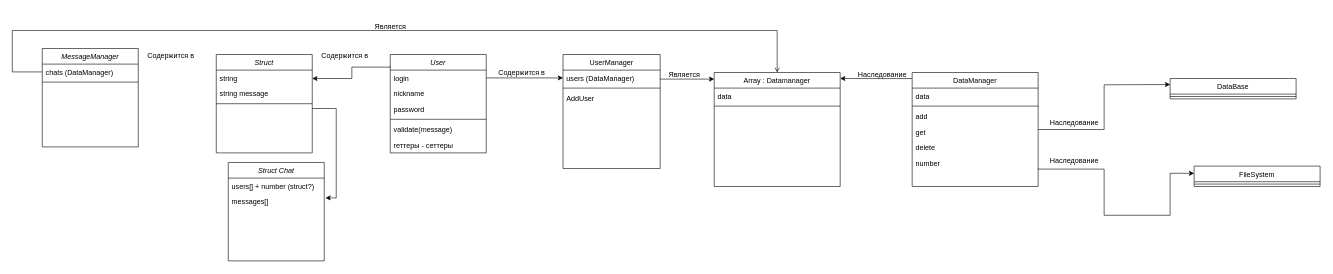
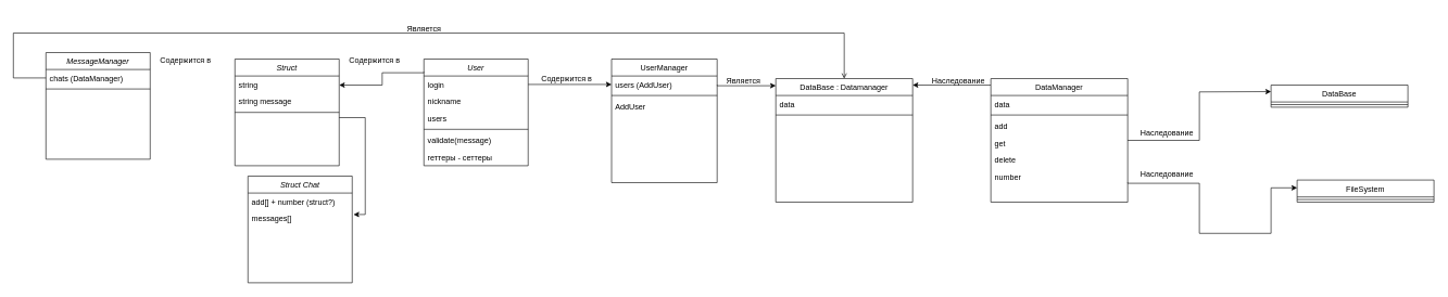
  <mxCell id="0" />
  <mxCell id="1" parent="0" />
  <mxCell id="2" value="User" style="swimlane;fontStyle=2;align=center;verticalAlign=top;childLayout=stackLayout;horizontal=1;startSize=26;horizontalStack=0;resizeParent=1;resizeLast=0;collapsible=1;marginBottom=0;rounded=0;shadow=0;strokeWidth=1;" parent="1" vertex="1"><mxGeometry x="650" y="90" width="160" height="164" as="geometry"><mxRectangle x="220" y="120" width="160" height="26" as="alternateBounds" /></mxGeometry></mxCell>
  <mxCell id="3" value="login" style="text;align=left;verticalAlign=top;spacingLeft=4;spacingRight=4;overflow=hidden;rotatable=0;points=[[0,0.5],[1,0.5]];portConstraint=eastwest;" parent="2" vertex="1"><mxGeometry y="26" width="160" height="26" as="geometry" /></mxCell>
  <mxCell id="4" value="nickname" style="text;align=left;verticalAlign=top;spacingLeft=4;spacingRight=4;overflow=hidden;rotatable=0;points=[[0,0.5],[1,0.5]];portConstraint=eastwest;rounded=0;shadow=0;html=0;" parent="2" vertex="1"><mxGeometry y="52" width="160" height="26" as="geometry" /></mxCell>
- <mxCell id="5" value="password" style="text;align=left;verticalAlign=top;spacingLeft=4;spacingRight=4;overflow=hidden;rotatable=0;points=[[0,0.5],[1,0.5]];portConstraint=eastwest;rounded=0;shadow=0;html=0;" parent="2" vertex="1"><mxGeometry y="78" width="160" height="26" as="geometry" /></mxCell>
+ <mxCell id="5" value="users" style="text;align=left;verticalAlign=top;spacingLeft=4;spacingRight=4;overflow=hidden;rotatable=0;points=[[0,0.5],[1,0.5]];portConstraint=eastwest;rounded=0;shadow=0;html=0;" parent="2" vertex="1"><mxGeometry y="78" width="160" height="26" as="geometry" /></mxCell>
  <mxCell id="6" value="" style="line;html=1;strokeWidth=1;align=left;verticalAlign=middle;spacingTop=-1;spacingLeft=3;spacingRight=3;rotatable=0;labelPosition=right;points=[];portConstraint=eastwest;" parent="2" vertex="1"><mxGeometry y="104" width="160" height="8" as="geometry" /></mxCell>
  <mxCell id="7" value="validate(message)" style="text;align=left;verticalAlign=top;spacingLeft=4;spacingRight=4;overflow=hidden;rotatable=0;points=[[0,0.5],[1,0.5]];portConstraint=eastwest;" parent="2" vertex="1"><mxGeometry y="112" width="160" height="26" as="geometry" /></mxCell>
  <mxCell id="8" value="геттеры - сеттеры" style="text;align=left;verticalAlign=top;spacingLeft=4;spacingRight=4;overflow=hidden;rotatable=0;points=[[0,0.5],[1,0.5]];portConstraint=eastwest;" parent="2" vertex="1"><mxGeometry y="138" width="160" height="26" as="geometry" /></mxCell>
  <mxCell id="9" value="UserManager" style="swimlane;fontStyle=0;align=center;verticalAlign=top;childLayout=stackLayout;horizontal=1;startSize=26;horizontalStack=0;resizeParent=1;resizeLast=0;collapsible=1;marginBottom=0;rounded=0;shadow=0;strokeWidth=1;" parent="1" vertex="1"><mxGeometry x="938" y="90" width="162" height="190" as="geometry"><mxRectangle x="508" y="120" width="160" height="26" as="alternateBounds" /></mxGeometry></mxCell>
- <mxCell id="10" value="users (DataManager)" style="text;align=left;verticalAlign=top;spacingLeft=4;spacingRight=4;overflow=hidden;rotatable=0;points=[[0,0.5],[1,0.5]];portConstraint=eastwest;rounded=0;shadow=0;html=0;" parent="9" vertex="1"><mxGeometry y="26" width="162" height="26" as="geometry" /></mxCell>
+ <mxCell id="10" value="users (AddUser)" style="text;align=left;verticalAlign=top;spacingLeft=4;spacingRight=4;overflow=hidden;rotatable=0;points=[[0,0.5],[1,0.5]];portConstraint=eastwest;rounded=0;shadow=0;html=0;" parent="9" vertex="1"><mxGeometry y="26" width="162" height="26" as="geometry" /></mxCell>
  <mxCell id="11" value="" style="line;html=1;strokeWidth=1;align=left;verticalAlign=middle;spacingTop=-1;spacingLeft=3;spacingRight=3;rotatable=0;labelPosition=right;points=[];portConstraint=eastwest;" parent="9" vertex="1"><mxGeometry y="52" width="162" height="8" as="geometry" /></mxCell>
  <mxCell id="12" value="AddUser" style="text;align=left;verticalAlign=top;spacingLeft=4;spacingRight=4;overflow=hidden;rotatable=0;points=[[0,0.5],[1,0.5]];portConstraint=eastwest;rounded=0;shadow=0;html=0;" parent="9" vertex="1"><mxGeometry y="60" width="162" height="26" as="geometry" /></mxCell>
  <mxCell id="13" value="" style="endArrow=classic;shadow=0;strokeWidth=1;rounded=0;curved=0;endFill=1;edgeStyle=elbowEdgeStyle;elbow=vertical;entryX=0;entryY=0.5;entryDx=0;entryDy=0;" parent="1" source="2" target="10" edge="1"><mxGeometry x="0.5" y="41" relative="1" as="geometry"><mxPoint x="810" y="162" as="sourcePoint" /><mxPoint x="970" y="162" as="targetPoint" /><mxPoint x="-40" y="32" as="offset" /></mxGeometry></mxCell>
  <mxCell id="14" value="" style="resizable=0;align=left;verticalAlign=bottom;labelBackgroundColor=none;fontSize=12;" parent="13" connectable="0" vertex="1"><mxGeometry x="-1" relative="1" as="geometry"><mxPoint y="4" as="offset" /></mxGeometry></mxCell>
  <mxCell id="15" value="Содержится в" style="text;html=1;resizable=0;points=[];;align=center;verticalAlign=middle;labelBackgroundColor=none;rounded=0;shadow=0;strokeWidth=1;fontSize=12;" parent="13" vertex="1" connectable="0"><mxGeometry x="0.5" y="49" relative="1" as="geometry"><mxPoint x="-38" y="40" as="offset" /></mxGeometry></mxCell>
  <mxCell id="16" value="Содержится в" style="text;html=1;resizable=0;points=[];;align=center;verticalAlign=middle;labelBackgroundColor=none;rounded=0;shadow=0;strokeWidth=1;fontSize=12;" parent="1" vertex="1" connectable="0"><mxGeometry x="570" y="90" as="geometry"><mxPoint x="3" y="2" as="offset" /></mxGeometry></mxCell>
  <mxCell id="17" style="edgeStyle=orthogonalEdgeStyle;rounded=0;orthogonalLoop=1;jettySize=auto;html=1;" parent="1" target="19" edge="1"><mxGeometry relative="1" as="geometry"><mxPoint x="550" y="130" as="targetPoint" /><mxPoint x="650" y="110" as="sourcePoint" /><Array as="points"><mxPoint x="650" y="111" /><mxPoint x="586" y="111" /><mxPoint x="586" y="130" /></Array></mxGeometry></mxCell>
  <mxCell id="18" value="Struct" style="swimlane;fontStyle=2;align=center;verticalAlign=top;childLayout=stackLayout;horizontal=1;startSize=26;horizontalStack=0;resizeParent=1;resizeLast=0;collapsible=1;marginBottom=0;rounded=0;shadow=0;strokeWidth=1;" parent="1" vertex="1"><mxGeometry x="360" y="90" width="160" height="164" as="geometry"><mxRectangle x="220" y="120" width="160" height="26" as="alternateBounds" /></mxGeometry></mxCell>
  <mxCell id="19" value="string" style="text;align=left;verticalAlign=top;spacingLeft=4;spacingRight=4;overflow=hidden;rotatable=0;points=[[0,0.5],[1,0.5]];portConstraint=eastwest;" parent="18" vertex="1"><mxGeometry y="26" width="160" height="26" as="geometry" /></mxCell>
  <mxCell id="20" value="string message" style="text;align=left;verticalAlign=top;spacingLeft=4;spacingRight=4;overflow=hidden;rotatable=0;points=[[0,0.5],[1,0.5]];portConstraint=eastwest;rounded=0;shadow=0;html=0;" parent="18" vertex="1"><mxGeometry y="52" width="160" height="26" as="geometry" /></mxCell>
  <mxCell id="21" value="" style="line;html=1;strokeWidth=1;align=left;verticalAlign=middle;spacingTop=-1;spacingLeft=3;spacingRight=3;rotatable=0;labelPosition=right;points=[];portConstraint=eastwest;" parent="18" vertex="1"><mxGeometry y="78" width="160" height="8" as="geometry" /></mxCell>
  <mxCell id="22" value="Содержится в" style="text;html=1;resizable=0;points=[];;align=center;verticalAlign=middle;labelBackgroundColor=none;rounded=0;shadow=0;strokeWidth=1;fontSize=12;" parent="1" vertex="1" connectable="0"><mxGeometry x="280" y="90" as="geometry"><mxPoint x="3" y="2" as="offset" /></mxGeometry></mxCell>
  <mxCell id="23" style="edgeStyle=orthogonalEdgeStyle;rounded=0;orthogonalLoop=1;jettySize=auto;html=1;entryX=1.013;entryY=0.269;entryDx=0;entryDy=0;entryPerimeter=0;" parent="1" edge="1" target="53"><mxGeometry relative="1" as="geometry"><mxPoint x="560" y="331" as="targetPoint" /><mxPoint x="520" y="180" as="sourcePoint" /><Array as="points"><mxPoint x="560" y="180" /><mxPoint x="560" y="329" /></Array></mxGeometry></mxCell>
  <mxCell id="24" value="MessageManager" style="swimlane;fontStyle=2;align=center;verticalAlign=top;childLayout=stackLayout;horizontal=1;startSize=26;horizontalStack=0;resizeParent=1;resizeLast=0;collapsible=1;marginBottom=0;rounded=0;shadow=0;strokeWidth=1;" parent="1" vertex="1"><mxGeometry x="70" y="80" width="160" height="164" as="geometry"><mxRectangle x="220" y="120" width="160" height="26" as="alternateBounds" /></mxGeometry></mxCell>
  <mxCell id="25" value="chats (DataManager)" style="text;align=left;verticalAlign=top;spacingLeft=4;spacingRight=4;overflow=hidden;rotatable=0;points=[[0,0.5],[1,0.5]];portConstraint=eastwest;" parent="24" vertex="1"><mxGeometry y="26" width="160" height="26" as="geometry" /></mxCell>
  <mxCell id="26" value="" style="line;html=1;strokeWidth=1;align=left;verticalAlign=middle;spacingTop=-1;spacingLeft=3;spacingRight=3;rotatable=0;labelPosition=right;points=[];portConstraint=eastwest;" parent="24" vertex="1"><mxGeometry y="52" width="160" height="8" as="geometry" /></mxCell>
  <mxCell id="27" style="edgeStyle=orthogonalEdgeStyle;rounded=0;orthogonalLoop=1;jettySize=auto;html=1;" parent="1" target="28" edge="1"><mxGeometry relative="1" as="geometry"><mxPoint x="1100" y="130" as="sourcePoint" /><Array as="points"><mxPoint x="1100" y="131" /></Array></mxGeometry></mxCell>
- <mxCell id="28" value="Array : Datamanager" style="swimlane;fontStyle=0;align=center;verticalAlign=top;childLayout=stackLayout;horizontal=1;startSize=26;horizontalStack=0;resizeParent=1;resizeLast=0;collapsible=1;marginBottom=0;rounded=0;shadow=0;strokeWidth=1;" parent="1" vertex="1"><mxGeometry x="1190" y="120" width="210" height="190" as="geometry"><mxRectangle x="508" y="120" width="160" height="26" as="alternateBounds" /></mxGeometry></mxCell>
+ <mxCell id="28" value="DataBase : Datamanager" style="swimlane;fontStyle=0;align=center;verticalAlign=top;childLayout=stackLayout;horizontal=1;startSize=26;horizontalStack=0;resizeParent=1;resizeLast=0;collapsible=1;marginBottom=0;rounded=0;shadow=0;strokeWidth=1;" parent="1" vertex="1"><mxGeometry x="1190" y="120" width="210" height="190" as="geometry"><mxRectangle x="508" y="120" width="160" height="26" as="alternateBounds" /></mxGeometry></mxCell>
  <mxCell id="29" value="data" style="text;align=left;verticalAlign=top;spacingLeft=4;spacingRight=4;overflow=hidden;rotatable=0;points=[[0,0.5],[1,0.5]];portConstraint=eastwest;rounded=0;shadow=0;html=0;" parent="28" vertex="1"><mxGeometry y="26" width="210" height="26" as="geometry" /></mxCell>
  <mxCell id="30" value="" style="line;html=1;strokeWidth=1;align=left;verticalAlign=middle;spacingTop=-1;spacingLeft=3;spacingRight=3;rotatable=0;labelPosition=right;points=[];portConstraint=eastwest;" parent="28" vertex="1"><mxGeometry y="52" width="210" height="8" as="geometry" /></mxCell>
  <mxCell id="31" value="Является" style="text;html=1;resizable=0;points=[];;align=center;verticalAlign=middle;labelBackgroundColor=none;rounded=0;shadow=0;strokeWidth=1;fontSize=12;" parent="1" vertex="1" connectable="0"><mxGeometry x="1070" y="100" as="geometry"><mxPoint x="69" y="23" as="offset" /></mxGeometry></mxCell>
  <mxCell id="32" style="edgeStyle=orthogonalEdgeStyle;rounded=0;orthogonalLoop=1;jettySize=auto;html=1;exitX=0;exitY=0.5;exitDx=0;exitDy=0;endArrow=open;" parent="1" source="25" target="28" edge="1"><mxGeometry relative="1" as="geometry"><mxPoint x="1271" y="120" as="targetPoint" /><mxPoint x="20" y="130" as="sourcePoint" /><Array as="points"><mxPoint x="20" y="119" /><mxPoint x="20" y="50" /><mxPoint x="1295" y="50" /></Array></mxGeometry></mxCell>
  <mxCell id="33" value="Является" style="text;html=1;resizable=0;points=[];;align=center;verticalAlign=middle;labelBackgroundColor=none;rounded=0;shadow=0;strokeWidth=1;fontSize=12;" parent="1" vertex="1" connectable="0"><mxGeometry x="580" y="20" as="geometry"><mxPoint x="69" y="23" as="offset" /></mxGeometry></mxCell>
  <mxCell id="34" style="edgeStyle=orthogonalEdgeStyle;rounded=0;orthogonalLoop=1;jettySize=auto;html=1;entryX=1;entryY=0.5;entryDx=0;entryDy=0;exitX=0;exitY=0.053;exitDx=0;exitDy=0;exitPerimeter=0;" parent="1" source="36" edge="1"><mxGeometry relative="1" as="geometry"><mxPoint x="1440" y="130" as="sourcePoint" /><mxPoint x="1400" y="130" as="targetPoint" /></mxGeometry></mxCell>
  <mxCell id="35" style="edgeStyle=orthogonalEdgeStyle;rounded=0;orthogonalLoop=1;jettySize=auto;html=1;" parent="1" source="36" edge="1"><mxGeometry relative="1" as="geometry"><mxPoint x="1950" y="140" as="targetPoint" /></mxGeometry></mxCell>
  <mxCell id="36" value="DataManager" style="swimlane;fontStyle=0;align=center;verticalAlign=top;childLayout=stackLayout;horizontal=1;startSize=26;horizontalStack=0;resizeParent=1;resizeLast=0;collapsible=1;marginBottom=0;rounded=0;shadow=0;strokeWidth=1;" parent="1" vertex="1"><mxGeometry x="1520" y="120" width="210" height="190" as="geometry"><mxRectangle x="508" y="120" width="160" height="26" as="alternateBounds" /></mxGeometry></mxCell>
  <mxCell id="37" value="data" style="text;align=left;verticalAlign=top;spacingLeft=4;spacingRight=4;overflow=hidden;rotatable=0;points=[[0,0.5],[1,0.5]];portConstraint=eastwest;rounded=0;shadow=0;html=0;" parent="36" vertex="1"><mxGeometry y="26" width="210" height="26" as="geometry" /></mxCell>
  <mxCell id="38" value="" style="line;html=1;strokeWidth=1;align=left;verticalAlign=middle;spacingTop=-1;spacingLeft=3;spacingRight=3;rotatable=0;labelPosition=right;points=[];portConstraint=eastwest;" parent="36" vertex="1"><mxGeometry y="52" width="210" height="8" as="geometry" /></mxCell>
  <mxCell id="39" value="add" style="text;align=left;verticalAlign=top;spacingLeft=4;spacingRight=4;overflow=hidden;rotatable=0;points=[[0,0.5],[1,0.5]];portConstraint=eastwest;rounded=0;shadow=0;html=0;" parent="36" vertex="1"><mxGeometry y="60" width="210" height="26" as="geometry" /></mxCell>
  <mxCell id="40" value="get" style="text;align=left;verticalAlign=top;spacingLeft=4;spacingRight=4;overflow=hidden;rotatable=0;points=[[0,0.5],[1,0.5]];portConstraint=eastwest;rounded=0;shadow=0;html=0;" parent="36" vertex="1"><mxGeometry y="86" width="210" height="26" as="geometry" /></mxCell>
  <mxCell id="41" value="delete" style="text;align=left;verticalAlign=top;spacingLeft=4;spacingRight=4;overflow=hidden;rotatable=0;points=[[0,0.5],[1,0.5]];portConstraint=eastwest;rounded=0;shadow=0;html=0;" parent="36" vertex="1"><mxGeometry y="112" width="210" height="26" as="geometry" /></mxCell>
  <mxCell id="42" value="number" style="text;align=left;verticalAlign=top;spacingLeft=4;spacingRight=4;overflow=hidden;rotatable=0;points=[[0,0.5],[1,0.5]];portConstraint=eastwest;rounded=0;shadow=0;html=0;" parent="36" vertex="1"><mxGeometry y="138" width="210" height="26" as="geometry" /></mxCell>
  <mxCell id="43" value="Наследование" style="text;html=1;resizable=0;points=[];;align=center;verticalAlign=middle;labelBackgroundColor=none;rounded=0;shadow=0;strokeWidth=1;fontSize=12;" parent="1" vertex="1" connectable="0"><mxGeometry x="1400" y="100" as="geometry"><mxPoint x="69" y="23" as="offset" /></mxGeometry></mxCell>
  <mxCell id="44" style="edgeStyle=orthogonalEdgeStyle;rounded=0;orthogonalLoop=1;jettySize=auto;html=1;" parent="1" edge="1"><mxGeometry relative="1" as="geometry"><mxPoint x="1990" y="288" as="targetPoint" /><mxPoint x="1730" y="280" as="sourcePoint" /><Array as="points"><mxPoint x="1840" y="281" /><mxPoint x="1840" y="358" /><mxPoint x="1950" y="358" /><mxPoint x="1950" y="288" /></Array></mxGeometry></mxCell>
  <mxCell id="45" value="DataBase" style="swimlane;fontStyle=0;align=center;verticalAlign=top;childLayout=stackLayout;horizontal=1;startSize=26;horizontalStack=0;resizeParent=1;resizeLast=0;collapsible=1;marginBottom=0;rounded=0;shadow=0;strokeWidth=1;" parent="1" vertex="1"><mxGeometry x="1950" y="130" width="210" height="34" as="geometry"><mxRectangle x="508" y="120" width="160" height="26" as="alternateBounds" /></mxGeometry></mxCell>
  <mxCell id="46" value="" style="line;html=1;strokeWidth=1;align=left;verticalAlign=middle;spacingTop=-1;spacingLeft=3;spacingRight=3;rotatable=0;labelPosition=right;points=[];portConstraint=eastwest;" parent="45" vertex="1"><mxGeometry y="26" width="210" height="8" as="geometry" /></mxCell>
  <mxCell id="47" value="FileSystem" style="swimlane;fontStyle=0;align=center;verticalAlign=top;childLayout=stackLayout;horizontal=1;startSize=26;horizontalStack=0;resizeParent=1;resizeLast=0;collapsible=1;marginBottom=0;rounded=0;shadow=0;strokeWidth=1;" parent="1" vertex="1"><mxGeometry x="1990" y="276" width="210" height="34" as="geometry"><mxRectangle x="508" y="120" width="160" height="26" as="alternateBounds" /></mxGeometry></mxCell>
  <mxCell id="48" value="" style="line;html=1;strokeWidth=1;align=left;verticalAlign=middle;spacingTop=-1;spacingLeft=3;spacingRight=3;rotatable=0;labelPosition=right;points=[];portConstraint=eastwest;" parent="47" vertex="1"><mxGeometry y="26" width="210" height="8" as="geometry" /></mxCell>
  <mxCell id="49" value="Наследование" style="text;html=1;resizable=0;points=[];;align=center;verticalAlign=middle;labelBackgroundColor=none;rounded=0;shadow=0;strokeWidth=1;fontSize=12;" parent="1" vertex="1" connectable="0"><mxGeometry x="1720" y="180" as="geometry"><mxPoint x="69" y="23" as="offset" /></mxGeometry></mxCell>
  <mxCell id="50" value="Наследование" style="text;html=1;resizable=0;points=[];;align=center;verticalAlign=middle;labelBackgroundColor=none;rounded=0;shadow=0;strokeWidth=1;fontSize=12;" parent="1" vertex="1" connectable="0"><mxGeometry x="1720" y="244" as="geometry"><mxPoint x="69" y="23" as="offset" /></mxGeometry></mxCell>
  <mxCell id="51" value="Struct Chat" style="swimlane;fontStyle=2;align=center;verticalAlign=top;childLayout=stackLayout;horizontal=1;startSize=26;horizontalStack=0;resizeParent=1;resizeLast=0;collapsible=1;marginBottom=0;rounded=0;shadow=0;strokeWidth=1;" vertex="1" parent="1"><mxGeometry x="380" y="270" width="160" height="164" as="geometry"><mxRectangle x="220" y="120" width="160" height="26" as="alternateBounds" /></mxGeometry></mxCell>
- <mxCell id="52" value="users[] + number (struct?)" style="text;align=left;verticalAlign=top;spacingLeft=4;spacingRight=4;overflow=hidden;rotatable=0;points=[[0,0.5],[1,0.5]];portConstraint=eastwest;" vertex="1" parent="51"><mxGeometry y="26" width="160" height="26" as="geometry" /></mxCell>
+ <mxCell id="52" value="add[] + number (struct?)" style="text;align=left;verticalAlign=top;spacingLeft=4;spacingRight=4;overflow=hidden;rotatable=0;points=[[0,0.5],[1,0.5]];portConstraint=eastwest;" vertex="1" parent="51"><mxGeometry y="26" width="160" height="26" as="geometry" /></mxCell>
  <mxCell id="53" value="messages[]" style="text;align=left;verticalAlign=top;spacingLeft=4;spacingRight=4;overflow=hidden;rotatable=0;points=[[0,0.5],[1,0.5]];portConstraint=eastwest;" vertex="1" parent="51"><mxGeometry y="52" width="160" height="26" as="geometry" /></mxCell>
